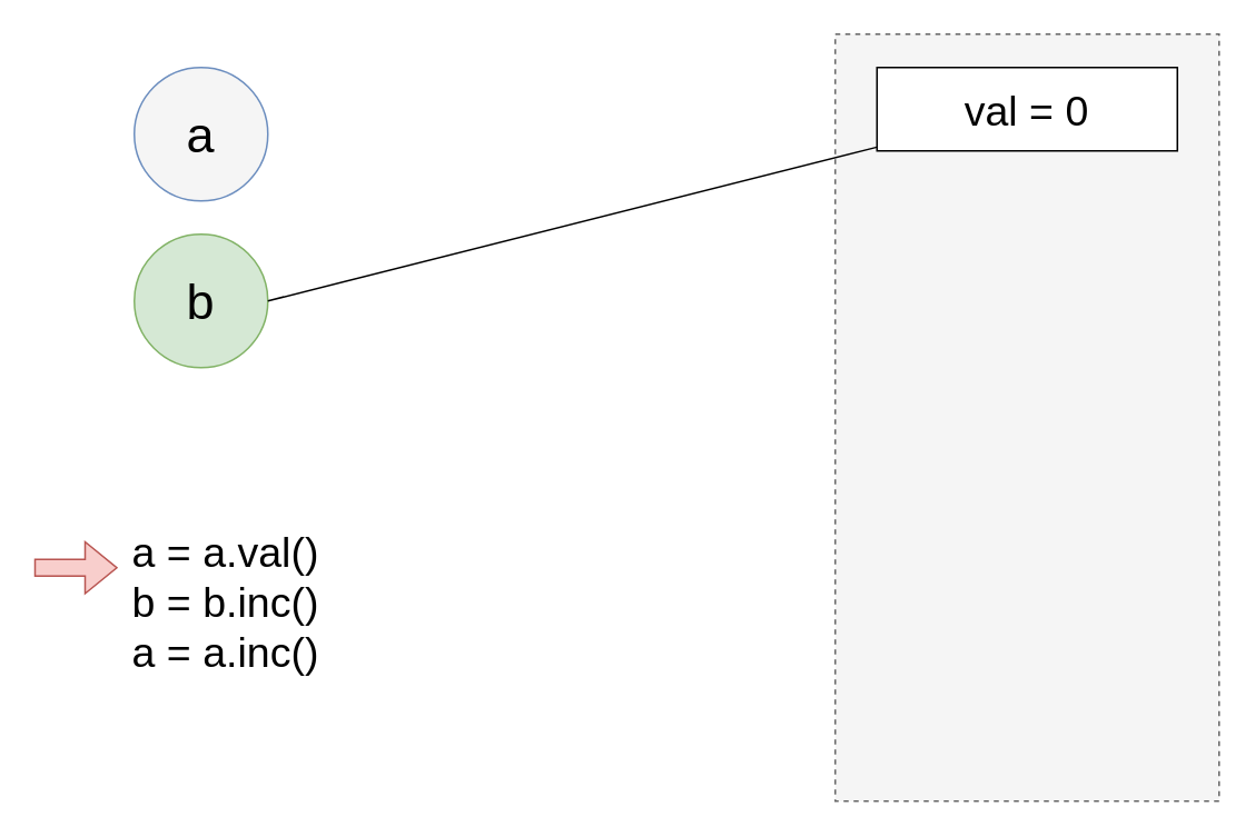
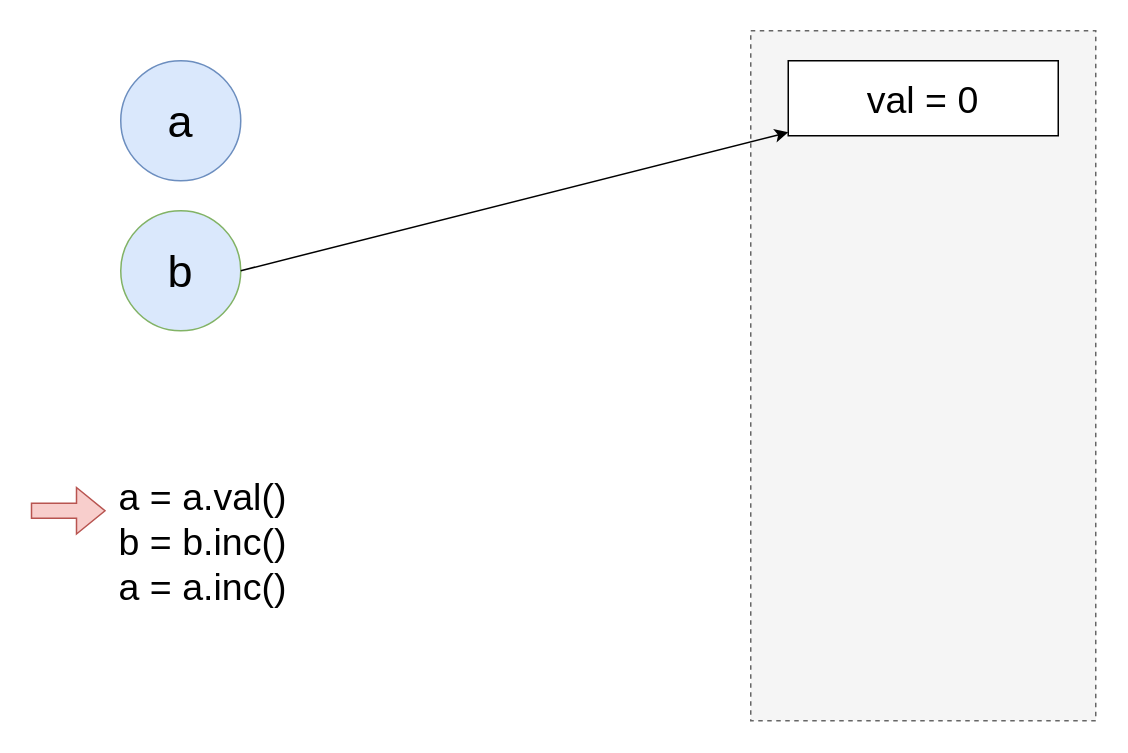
  <mxCell id="0" />
  <mxCell id="1" parent="0" />
  <mxCell id="2" value="" style="rounded=0;whiteSpace=wrap;html=1;fillColor=#f5f5f5;fontColor=#333333;strokeColor=#666666;dashed=1;" vertex="1" parent="1"><mxGeometry x="500" y="20" width="230" height="460" as="geometry" /></mxCell>
- <mxCell id="3" value="&lt;font style=&quot;font-size: 30px;&quot;&gt;a&lt;/font&gt;" style="ellipse;whiteSpace=wrap;html=1;aspect=fixed;fillColor=#f5f5f5;strokeColor=#6c8ebf;" vertex="1" parent="1"><mxGeometry x="80" y="40" width="80" height="80" as="geometry" /></mxCell>
- <mxCell id="4" value="&lt;font style=&quot;font-size: 30px;&quot;&gt;b&lt;/font&gt;" style="ellipse;whiteSpace=wrap;html=1;aspect=fixed;fillColor=#d5e8d4;strokeColor=#82b366;" vertex="1" parent="1"><mxGeometry x="80" y="140" width="80" height="80" as="geometry" /></mxCell>
+ <mxCell id="3" value="&lt;font style=&quot;font-size: 30px;&quot;&gt;a&lt;/font&gt;" style="ellipse;whiteSpace=wrap;html=1;aspect=fixed;fillColor=#dae8fc;strokeColor=#6c8ebf;" vertex="1" parent="1"><mxGeometry x="80" y="40" width="80" height="80" as="geometry" /></mxCell>
+ <mxCell id="4" value="&lt;font style=&quot;font-size: 30px;&quot;&gt;b&lt;/font&gt;" style="ellipse;whiteSpace=wrap;html=1;aspect=fixed;fillColor=#dae8fc;strokeColor=#82b366;" vertex="1" parent="1"><mxGeometry x="80" y="140" width="80" height="80" as="geometry" /></mxCell>
  <mxCell id="5" value="&lt;font style=&quot;font-size: 25px;&quot;&gt;val = 0&lt;/font&gt;" style="rounded=0;whiteSpace=wrap;html=1;" vertex="1" parent="1"><mxGeometry x="525" y="40" width="180" height="50" as="geometry" /></mxCell>
- <mxCell id="6" value="" style="endArrow=none;html=1;rounded=0;exitX=1;exitY=0.5;exitDx=0;exitDy=0;" edge="1" parent="1" source="4" target="5"><mxGeometry width="50" height="50" relative="1" as="geometry"><mxPoint x="160" y="320" as="sourcePoint" /><mxPoint x="210" y="270" as="targetPoint" /></mxGeometry></mxCell>
+ <mxCell id="6" value="" style="endArrow=classic;html=1;rounded=0;exitX=1;exitY=0.5;exitDx=0;exitDy=0;" edge="1" parent="1" source="4" target="5"><mxGeometry width="50" height="50" relative="1" as="geometry"><mxPoint x="160" y="320" as="sourcePoint" /><mxPoint x="210" y="270" as="targetPoint" /></mxGeometry></mxCell>
  <mxCell id="7" value="&lt;font style=&quot;font-size: 25px;&quot;&gt;a = a.val()&lt;/font&gt;&lt;div&gt;&lt;span style=&quot;font-size: 25px;&quot;&gt;b = b.inc()&lt;/span&gt;&lt;/div&gt;&lt;div&gt;&lt;span style=&quot;font-size: 25px;&quot;&gt;a = a.inc()&lt;/span&gt;&lt;/div&gt;" style="text;html=1;align=center;verticalAlign=middle;whiteSpace=wrap;rounded=0;" vertex="1" parent="1"><mxGeometry x="70" y="270" width="130" height="180" as="geometry" /></mxCell>
  <mxCell id="8" value="" style="shape=flexArrow;endArrow=classic;html=1;rounded=0;fillColor=#f8cecc;strokeColor=#b85450;" edge="1" parent="1"><mxGeometry width="50" height="50" relative="1" as="geometry"><mxPoint x="20" y="340" as="sourcePoint" /><mxPoint x="70" y="340" as="targetPoint" /></mxGeometry></mxCell>
